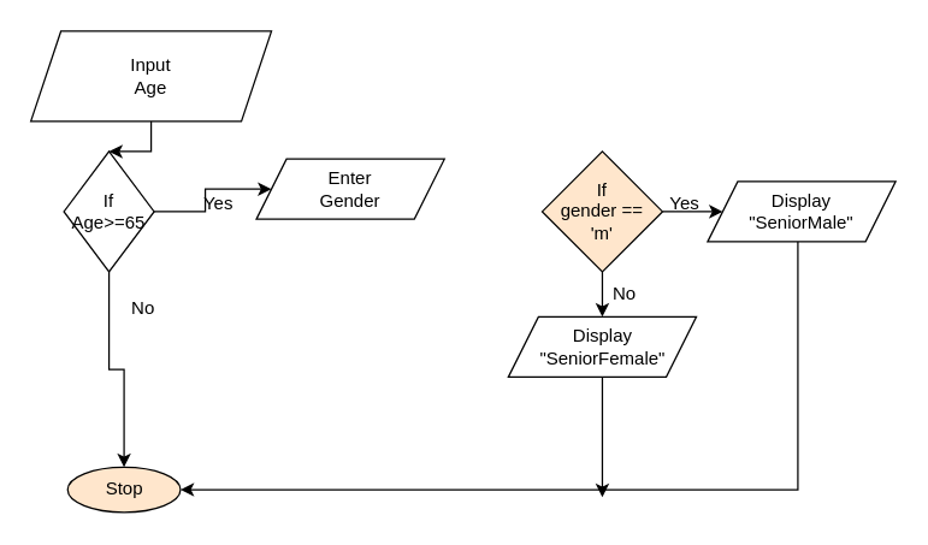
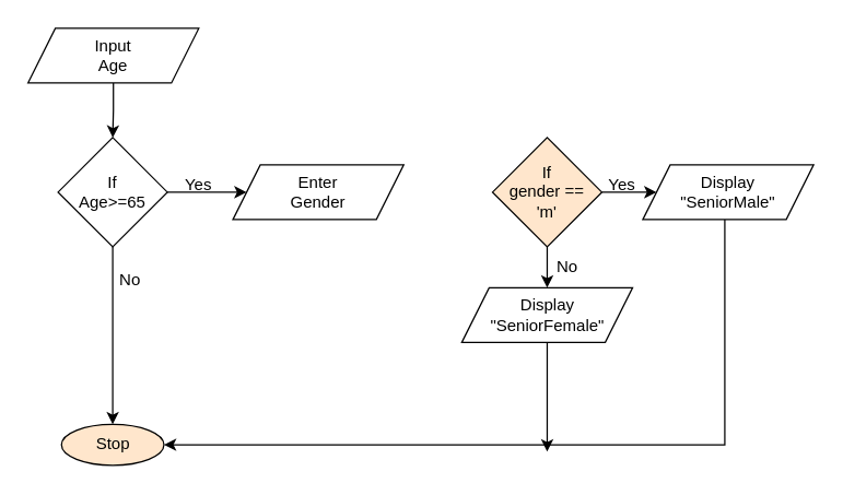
  <mxCell id="0" />
  <mxCell id="1" parent="0" />
  <mxCell id="2" style="edgeStyle=orthogonalEdgeStyle;rounded=0;orthogonalLoop=1;jettySize=auto;html=1;exitX=0.5;exitY=1;exitDx=0;exitDy=0;" parent="1" source="3" target="6" edge="1"><mxGeometry relative="1" as="geometry" /></mxCell>
- <mxCell id="3" value="Input&lt;br&gt;Age" style="shape=parallelogram;perimeter=parallelogramPerimeter;whiteSpace=wrap;html=1;fixedSize=1;" parent="1" vertex="1"><mxGeometry x="20" y="20" width="160" height="60" as="geometry" /></mxCell>
+ <mxCell id="3" value="Input&lt;br&gt;Age" style="shape=parallelogram;perimeter=parallelogramPerimeter;whiteSpace=wrap;html=1;fixedSize=1;" parent="1" vertex="1"><mxGeometry x="20" y="20" width="125" height="40" as="geometry" /></mxCell>
  <mxCell id="4" style="edgeStyle=orthogonalEdgeStyle;rounded=0;orthogonalLoop=1;jettySize=auto;html=1;exitX=1;exitY=0.5;exitDx=0;exitDy=0;entryX=0;entryY=0.5;entryDx=0;entryDy=0;" parent="1" source="6" target="7" edge="1"><mxGeometry relative="1" as="geometry" /></mxCell>
  <mxCell id="5" style="edgeStyle=orthogonalEdgeStyle;rounded=0;orthogonalLoop=1;jettySize=auto;html=1;exitX=0.5;exitY=1;exitDx=0;exitDy=0;" parent="1" source="6" target="8" edge="1"><mxGeometry relative="1" as="geometry" /></mxCell>
- <mxCell id="6" value="If&lt;br&gt;Age&amp;gt;=65" style="rhombus;whiteSpace=wrap;html=1;" parent="1" vertex="1"><mxGeometry x="42" y="100" width="60" height="80" as="geometry" /></mxCell>
- <mxCell id="7" value="Enter &lt;br&gt;Gender" style="shape=parallelogram;perimeter=parallelogramPerimeter;whiteSpace=wrap;html=1;fixedSize=1;" parent="1" vertex="1"><mxGeometry x="170" y="105" width="125" height="40" as="geometry" /></mxCell>
+ <mxCell id="6" value="If&lt;br&gt;Age&amp;gt;=65" style="rhombus;whiteSpace=wrap;html=1;" parent="1" vertex="1"><mxGeometry x="42" y="100" width="80" height="80" as="geometry" /></mxCell>
+ <mxCell id="7" value="Enter &lt;br&gt;Gender" style="shape=parallelogram;perimeter=parallelogramPerimeter;whiteSpace=wrap;html=1;fixedSize=1;" parent="1" vertex="1"><mxGeometry x="170" y="120" width="125" height="40" as="geometry" /></mxCell>
  <mxCell id="8" value="Stop" style="ellipse;whiteSpace=wrap;html=1;fillColor=#ffe6cc;" parent="1" vertex="1"><mxGeometry x="44.5" y="310" width="75" height="30" as="geometry" /></mxCell>
  <mxCell id="9" style="edgeStyle=orthogonalEdgeStyle;rounded=0;orthogonalLoop=1;jettySize=auto;html=1;exitX=1;exitY=0.5;exitDx=0;exitDy=0;entryX=0;entryY=0.5;entryDx=0;entryDy=0;" parent="1" source="11" target="13" edge="1"><mxGeometry relative="1" as="geometry" /></mxCell>
  <mxCell id="10" style="edgeStyle=orthogonalEdgeStyle;rounded=0;orthogonalLoop=1;jettySize=auto;html=1;exitX=0.5;exitY=1;exitDx=0;exitDy=0;entryX=0.5;entryY=0;entryDx=0;entryDy=0;" parent="1" source="11" target="15" edge="1"><mxGeometry relative="1" as="geometry" /></mxCell>
  <mxCell id="11" value="If&lt;br&gt;gender ==&lt;br&gt;'m'" style="rhombus;whiteSpace=wrap;html=1;fillColor=#ffe6cc;" parent="1" vertex="1"><mxGeometry x="360" y="100" width="80" height="80" as="geometry" /></mxCell>
  <mxCell id="12" style="edgeStyle=orthogonalEdgeStyle;rounded=0;orthogonalLoop=1;jettySize=auto;html=1;entryX=1;entryY=0.5;entryDx=0;entryDy=0;" parent="1" source="13" target="8" edge="1"><mxGeometry relative="1" as="geometry"><Array as="points"><mxPoint x="530" y="325" /></Array></mxGeometry></mxCell>
  <mxCell id="13" value="Display&lt;br&gt;&quot;SeniorMale&quot;" style="shape=parallelogram;perimeter=parallelogramPerimeter;whiteSpace=wrap;html=1;fixedSize=1;" parent="1" vertex="1"><mxGeometry x="470" y="120" width="125" height="40" as="geometry" /></mxCell>
  <mxCell id="14" style="edgeStyle=orthogonalEdgeStyle;rounded=0;orthogonalLoop=1;jettySize=auto;html=1;exitX=0.5;exitY=1;exitDx=0;exitDy=0;" parent="1" source="15" edge="1"><mxGeometry relative="1" as="geometry"><mxPoint x="400" y="330" as="targetPoint" /></mxGeometry></mxCell>
  <mxCell id="15" value="Display&lt;br&gt;&quot;SeniorFemale&quot;" style="shape=parallelogram;perimeter=parallelogramPerimeter;whiteSpace=wrap;html=1;fixedSize=1;" parent="1" vertex="1"><mxGeometry x="337.5" y="210" width="125" height="40" as="geometry" /></mxCell>
  <mxCell id="16" value="Yes" style="text;html=1;strokeColor=none;fillColor=none;align=center;verticalAlign=middle;whiteSpace=wrap;rounded=0;" parent="1" vertex="1"><mxGeometry x="130" y="130" width="30" height="10" as="geometry" /></mxCell>
  <mxCell id="17" value="Yes" style="text;html=1;strokeColor=none;fillColor=none;align=center;verticalAlign=middle;whiteSpace=wrap;rounded=0;" parent="1" vertex="1"><mxGeometry x="440" y="130" width="30" height="10" as="geometry" /></mxCell>
  <mxCell id="18" value="No" style="text;html=1;strokeColor=none;fillColor=none;align=center;verticalAlign=middle;whiteSpace=wrap;rounded=0;" parent="1" vertex="1"><mxGeometry x="80" y="200" width="30" height="10" as="geometry" /></mxCell>
  <mxCell id="19" value="No" style="text;html=1;strokeColor=none;fillColor=none;align=center;verticalAlign=middle;whiteSpace=wrap;rounded=0;" parent="1" vertex="1"><mxGeometry x="400" y="190" width="30" height="10" as="geometry" /></mxCell>
